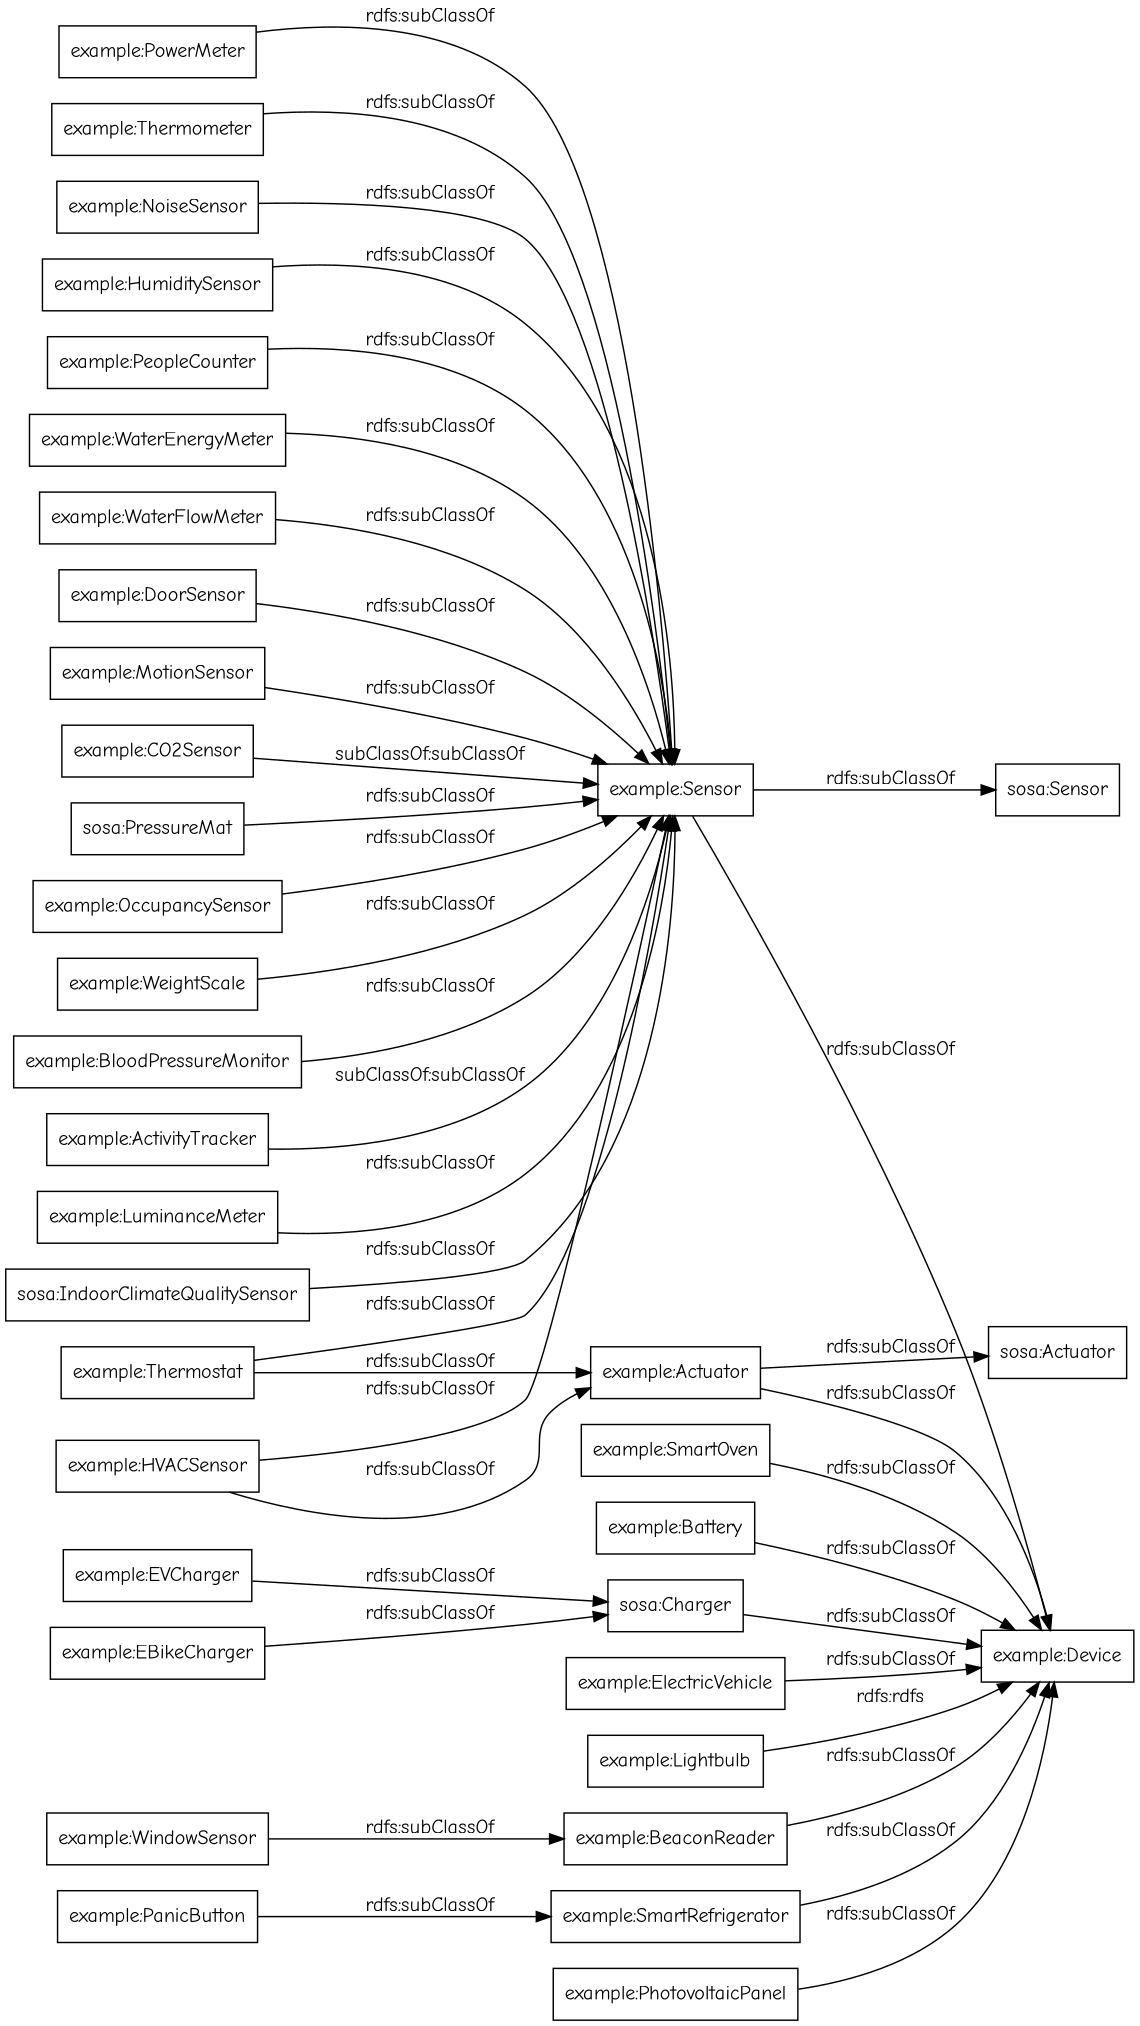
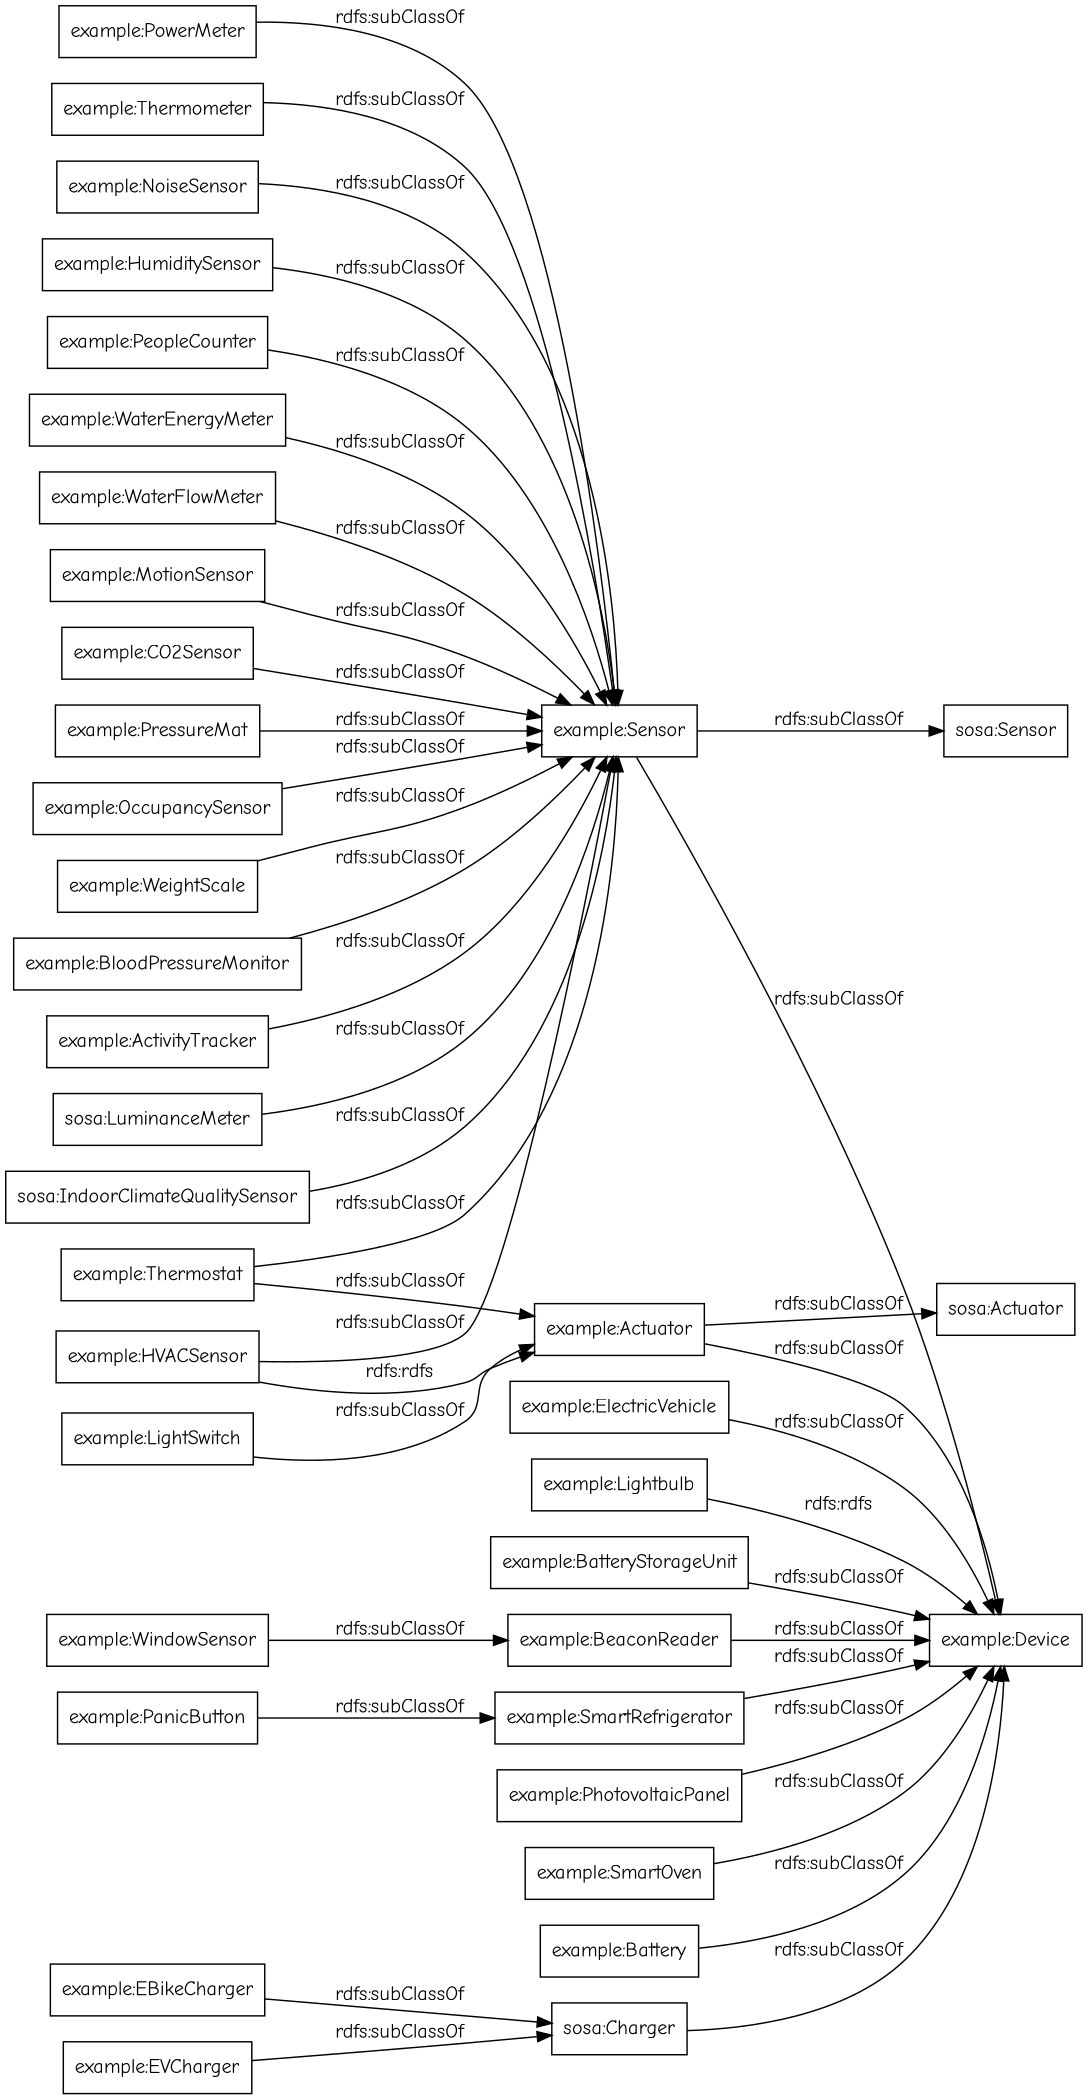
  digraph {
    fontname="Comic Neue"
    rankdir=LR
    node [color=black fontname="Comic Neue" shape=rectangle]
    edge [fontname="Comic Neue"]
    "example:PowerMeter"
    "example:Sensor"
    "example:Device"
    "sosa:Sensor"
    "example:PhotovoltaicPanel"
    "example:Thermometer"
    "example:SmartOven"
    "example:NoiseSensor"
+   "example:LightSwitch"
    "example:Actuator"
    "sosa:Actuator"
    n12 [label="sosa:Charger"]
    "example:ElectricVehicle"
    "example:HumiditySensor"
    "example:PeopleCounter"
    "example:WaterEnergyMeter"
    "example:WaterFlowMeter"
-   "example:DoorSensor"
    "example:MotionSensor"
    "example:CO2Sensor"
    "example:EVCharger"
    "example:HVACSensor"
-   "example:PressureMat" [label="sosa:PressureMat"]
+   "example:PressureMat"
    "example:OccupancySensor"
    "example:Thermostat"
    "example:WeightScale"
    "example:Lightbulb"
+   "example:BatteryStorageUnit"
    "example:BeaconReader"
    "example:BloodPressureMonitor"
    "example:PanicButton"
    "example:SmartRefrigerator"
    "example:ActivityTracker"
    "example:WindowSensor"
    "example:Battery"
-   "example:LuminanceMeter"
+   "example:LuminanceMeter" [label="sosa:LuminanceMeter"]
    n37 [label="sosa:IndoorClimateQualitySensor"]
    "example:EBikeCharger"
    "example:PowerMeter" -> "example:Sensor" [label="rdfs:subClassOf"]
    "example:Sensor" -> "example:Device" [label="rdfs:subClassOf"]
    "example:Sensor" -> "sosa:Sensor" [label="rdfs:subClassOf"]
    "example:PhotovoltaicPanel" -> "example:Device" [label="rdfs:subClassOf"]
    "example:Thermometer" -> "example:Sensor" [label="rdfs:subClassOf"]
    "example:SmartOven" -> "example:Device" [label="rdfs:subClassOf"]
    "example:NoiseSensor" -> "example:Sensor" [label="rdfs:subClassOf"]
+   "example:LightSwitch" -> "example:Actuator" [label="rdfs:subClassOf"]
    "example:Actuator" -> "example:Device" [label="rdfs:subClassOf"]
    "example:Actuator" -> "sosa:Actuator" [label="rdfs:subClassOf"]
    n12 -> "example:Device" [label="rdfs:subClassOf"]
    "example:ElectricVehicle" -> "example:Device" [label="rdfs:subClassOf"]
    "example:HumiditySensor" -> "example:Sensor" [label="rdfs:subClassOf"]
    "example:PeopleCounter" -> "example:Sensor" [label="rdfs:subClassOf"]
    "example:WaterEnergyMeter" -> "example:Sensor" [label="rdfs:subClassOf"]
    "example:WaterFlowMeter" -> "example:Sensor" [label="rdfs:subClassOf"]
-   "example:DoorSensor" -> "example:Sensor" [label="rdfs:subClassOf"]
    "example:MotionSensor" -> "example:Sensor" [label="rdfs:subClassOf"]
-   "example:CO2Sensor" -> "example:Sensor" [label="subClassOf:subClassOf"]
+   "example:CO2Sensor" -> "example:Sensor" [label="rdfs:subClassOf"]
    "example:EVCharger" -> n12 [label="rdfs:subClassOf"]
    "example:HVACSensor" -> "example:Sensor" [label="rdfs:subClassOf"]
-   "example:HVACSensor" -> "example:Actuator" [label="rdfs:subClassOf"]
+   "example:HVACSensor" -> "example:Actuator" [label="rdfs:rdfs"]
    "example:PressureMat" -> "example:Sensor" [label="rdfs:subClassOf"]
    "example:OccupancySensor" -> "example:Sensor" [label="rdfs:subClassOf"]
    "example:Thermostat" -> "example:Sensor" [label="rdfs:subClassOf"]
    "example:Thermostat" -> "example:Actuator" [label="rdfs:subClassOf"]
    "example:WeightScale" -> "example:Sensor" [label="rdfs:subClassOf"]
    "example:Lightbulb" -> "example:Device" [label="rdfs:rdfs"]
+   "example:BatteryStorageUnit" -> "example:Device" [label="rdfs:subClassOf"]
    "example:BeaconReader" -> "example:Device" [label="rdfs:subClassOf"]
    "example:BloodPressureMonitor" -> "example:Sensor" [label="rdfs:subClassOf"]
    "example:PanicButton" -> "example:SmartRefrigerator" [label="rdfs:subClassOf"]
    "example:SmartRefrigerator" -> "example:Device" [label="rdfs:subClassOf"]
-   "example:ActivityTracker" -> "example:Sensor" [label="subClassOf:subClassOf"]
+   "example:ActivityTracker" -> "example:Sensor" [label="rdfs:subClassOf"]
    "example:WindowSensor" -> "example:BeaconReader" [label="rdfs:subClassOf"]
    "example:Battery" -> "example:Device" [label="rdfs:subClassOf"]
    "example:LuminanceMeter" -> "example:Sensor" [label="rdfs:subClassOf"]
    n37 -> "example:Sensor" [label="rdfs:subClassOf"]
    "example:EBikeCharger" -> n12 [label="rdfs:subClassOf"]
  }
